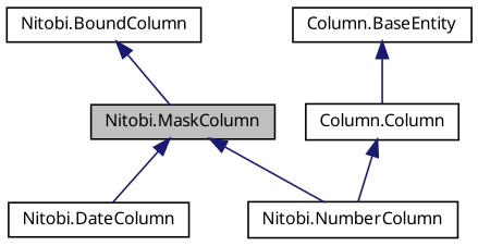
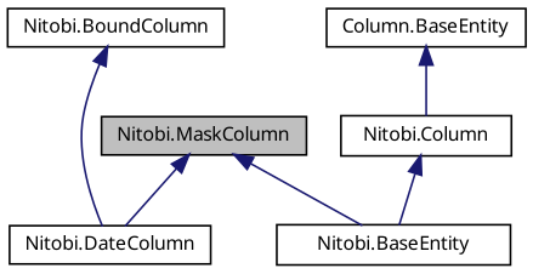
  digraph {
    fontname="Noto Sans"
    node [color=black fontname="Noto Sans" fontsize=10 shape=record]
    edge [color=midnightblue dir=back fontname="Noto Sans" fontsize=10 labelfontname=FreeSans labelfontsize=10 style=solid]
    n1 [fillcolor=grey75 fontcolor=black height=0.2 label="Nitobi.MaskColumn" style=filled width=0.4]
    n2 [height=0.2 label="Nitobi.DateColumn" width=0.4]
-   n3 [height=0.2 label="Nitobi.NumberColumn" width=0.4]
+   n3 [height=0.2 label="Nitobi.BaseEntity" width=0.4]
    n4 [height=0.2 label="Nitobi.BoundColumn" width=0.4]
-   n5 [height=0.2 label="Column.Column" width=0.4]
+   n5 [height=0.2 label="Nitobi.Column" width=0.4]
    n6 [height=0.2 label="Column.BaseEntity" width=0.4]
    n1 -> n2
    n1 -> n3
-   n4 -> n1
+   n4 -> n2
    n5 -> n3
    n6 -> n5
  }
